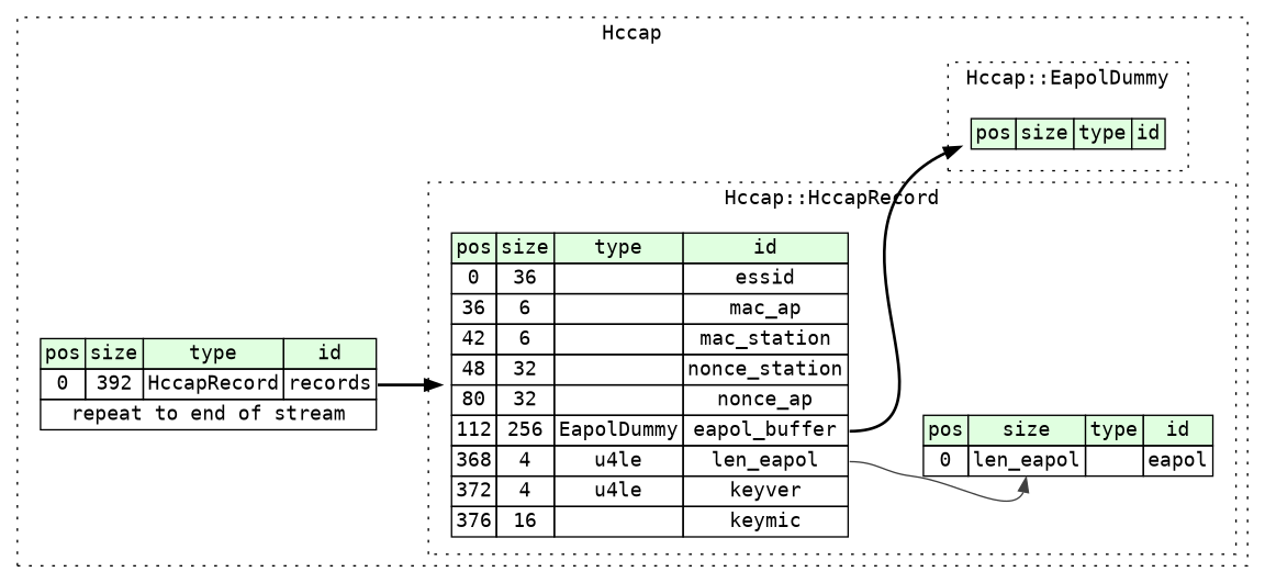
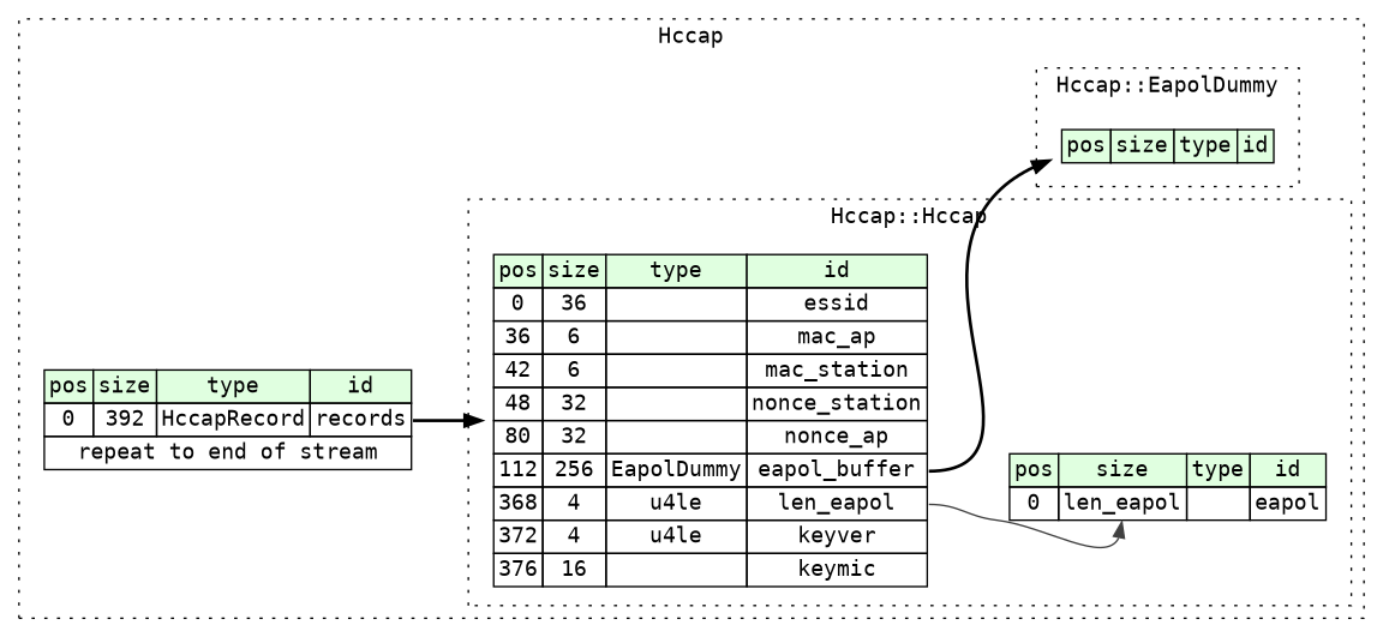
  digraph {
    rankdir=LR
    fontname="DejaVu Sans Mono"
    node [shape=plaintext fontname="DejaVu Sans Mono"]
    edge [fontname="DejaVu Sans Mono" style=bold]
    n1 [label=<<TABLE BORDER="0" CELLBORDER="1" CELLSPACING="0"> 				<TR><TD BGCOLOR="#E0FFE0">pos</TD><TD BGCOLOR="#E0FFE0">size</TD><TD BGCOLOR="#E0FFE0">type</TD><TD BGCOLOR="#E0FFE0">id</TD></TR> 				<TR><TD PORT="essid_pos">0</TD><TD PORT="essid_size">36</TD><TD></TD><TD PORT="essid_type">essid</TD></TR> 				<TR><TD PORT="mac_ap_pos">36</TD><TD PORT="mac_ap_size">6</TD><TD></TD><TD PORT="mac_ap_type">mac_ap</TD></TR> 				<TR><TD PORT="mac_station_pos">42</TD><TD PORT="mac_station_size">6</TD><TD></TD><TD PORT="mac_station_type">mac_station</TD></TR> 				<TR><TD PORT="nonce_station_pos">48</TD><TD PORT="nonce_station_size">32</TD><TD></TD><TD PORT="nonce_station_type">nonce_station</TD></TR> 				<TR><TD PORT="nonce_ap_pos">80</TD><TD PORT="nonce_ap_size">32</TD><TD></TD><TD PORT="nonce_ap_type">nonce_ap</TD></TR> 				<TR><TD PORT="eapol_buffer_pos">112</TD><TD PORT="eapol_buffer_size">256</TD><TD>EapolDummy</TD><TD PORT="eapol_buffer_type">eapol_buffer</TD></TR> 				<TR><TD PORT="len_eapol_pos">368</TD><TD PORT="len_eapol_size">4</TD><TD>u4le</TD><TD PORT="len_eapol_type">len_eapol</TD></TR> 				<TR><TD PORT="keyver_pos">372</TD><TD PORT="keyver_size">4</TD><TD>u4le</TD><TD PORT="keyver_type">keyver</TD></TR> 				<TR><TD PORT="keymic_pos">376</TD><TD PORT="keymic_size">16</TD><TD></TD><TD PORT="keymic_type">keymic</TD></TR> 			</TABLE>>]
    n2 [label=<<TABLE BORDER="0" CELLBORDER="1" CELLSPACING="0"> 				<TR><TD BGCOLOR="#E0FFE0">pos</TD><TD BGCOLOR="#E0FFE0">size</TD><TD BGCOLOR="#E0FFE0">type</TD><TD BGCOLOR="#E0FFE0">id</TD></TR> 				<TR><TD PORT="eapol_pos">0</TD><TD PORT="eapol_size">len_eapol</TD><TD></TD><TD PORT="eapol_type">eapol</TD></TR> 			</TABLE>>]
    n3 [label=<<TABLE BORDER="0" CELLBORDER="1" CELLSPACING="0"> 				<TR><TD BGCOLOR="#E0FFE0">pos</TD><TD BGCOLOR="#E0FFE0">size</TD><TD BGCOLOR="#E0FFE0">type</TD><TD BGCOLOR="#E0FFE0">id</TD></TR> 			</TABLE>>]
    n4 [label=<<TABLE BORDER="0" CELLBORDER="1" CELLSPACING="0"> 			<TR><TD BGCOLOR="#E0FFE0">pos</TD><TD BGCOLOR="#E0FFE0">size</TD><TD BGCOLOR="#E0FFE0">type</TD><TD BGCOLOR="#E0FFE0">id</TD></TR> 			<TR><TD PORT="records_pos">0</TD><TD PORT="records_size">392</TD><TD>HccapRecord</TD><TD PORT="records_type">records</TD></TR> 			<TR><TD COLSPAN="4" PORT="records__repeat">repeat to end of stream</TD></TR> 		</TABLE>>]
    subgraph cluster_1 {
      label=Hccap
      style=dotted
      n4
      subgraph cluster_2 {
-       label="Hccap::HccapRecord"
+       label="Hccap::Hccap"
        style=dotted
        n1
        n2
      }
      subgraph cluster_3 {
        label="Hccap::EapolDummy"
        style=dotted
        n3
      }
    }
    n1 -> n2 [color="#404040" headport=eapol_size tailport=len_eapol_type style=""]
    n1 -> n3 [tailport=eapol_buffer_type]
    n4 -> n1 [tailport=records_type]
  }
